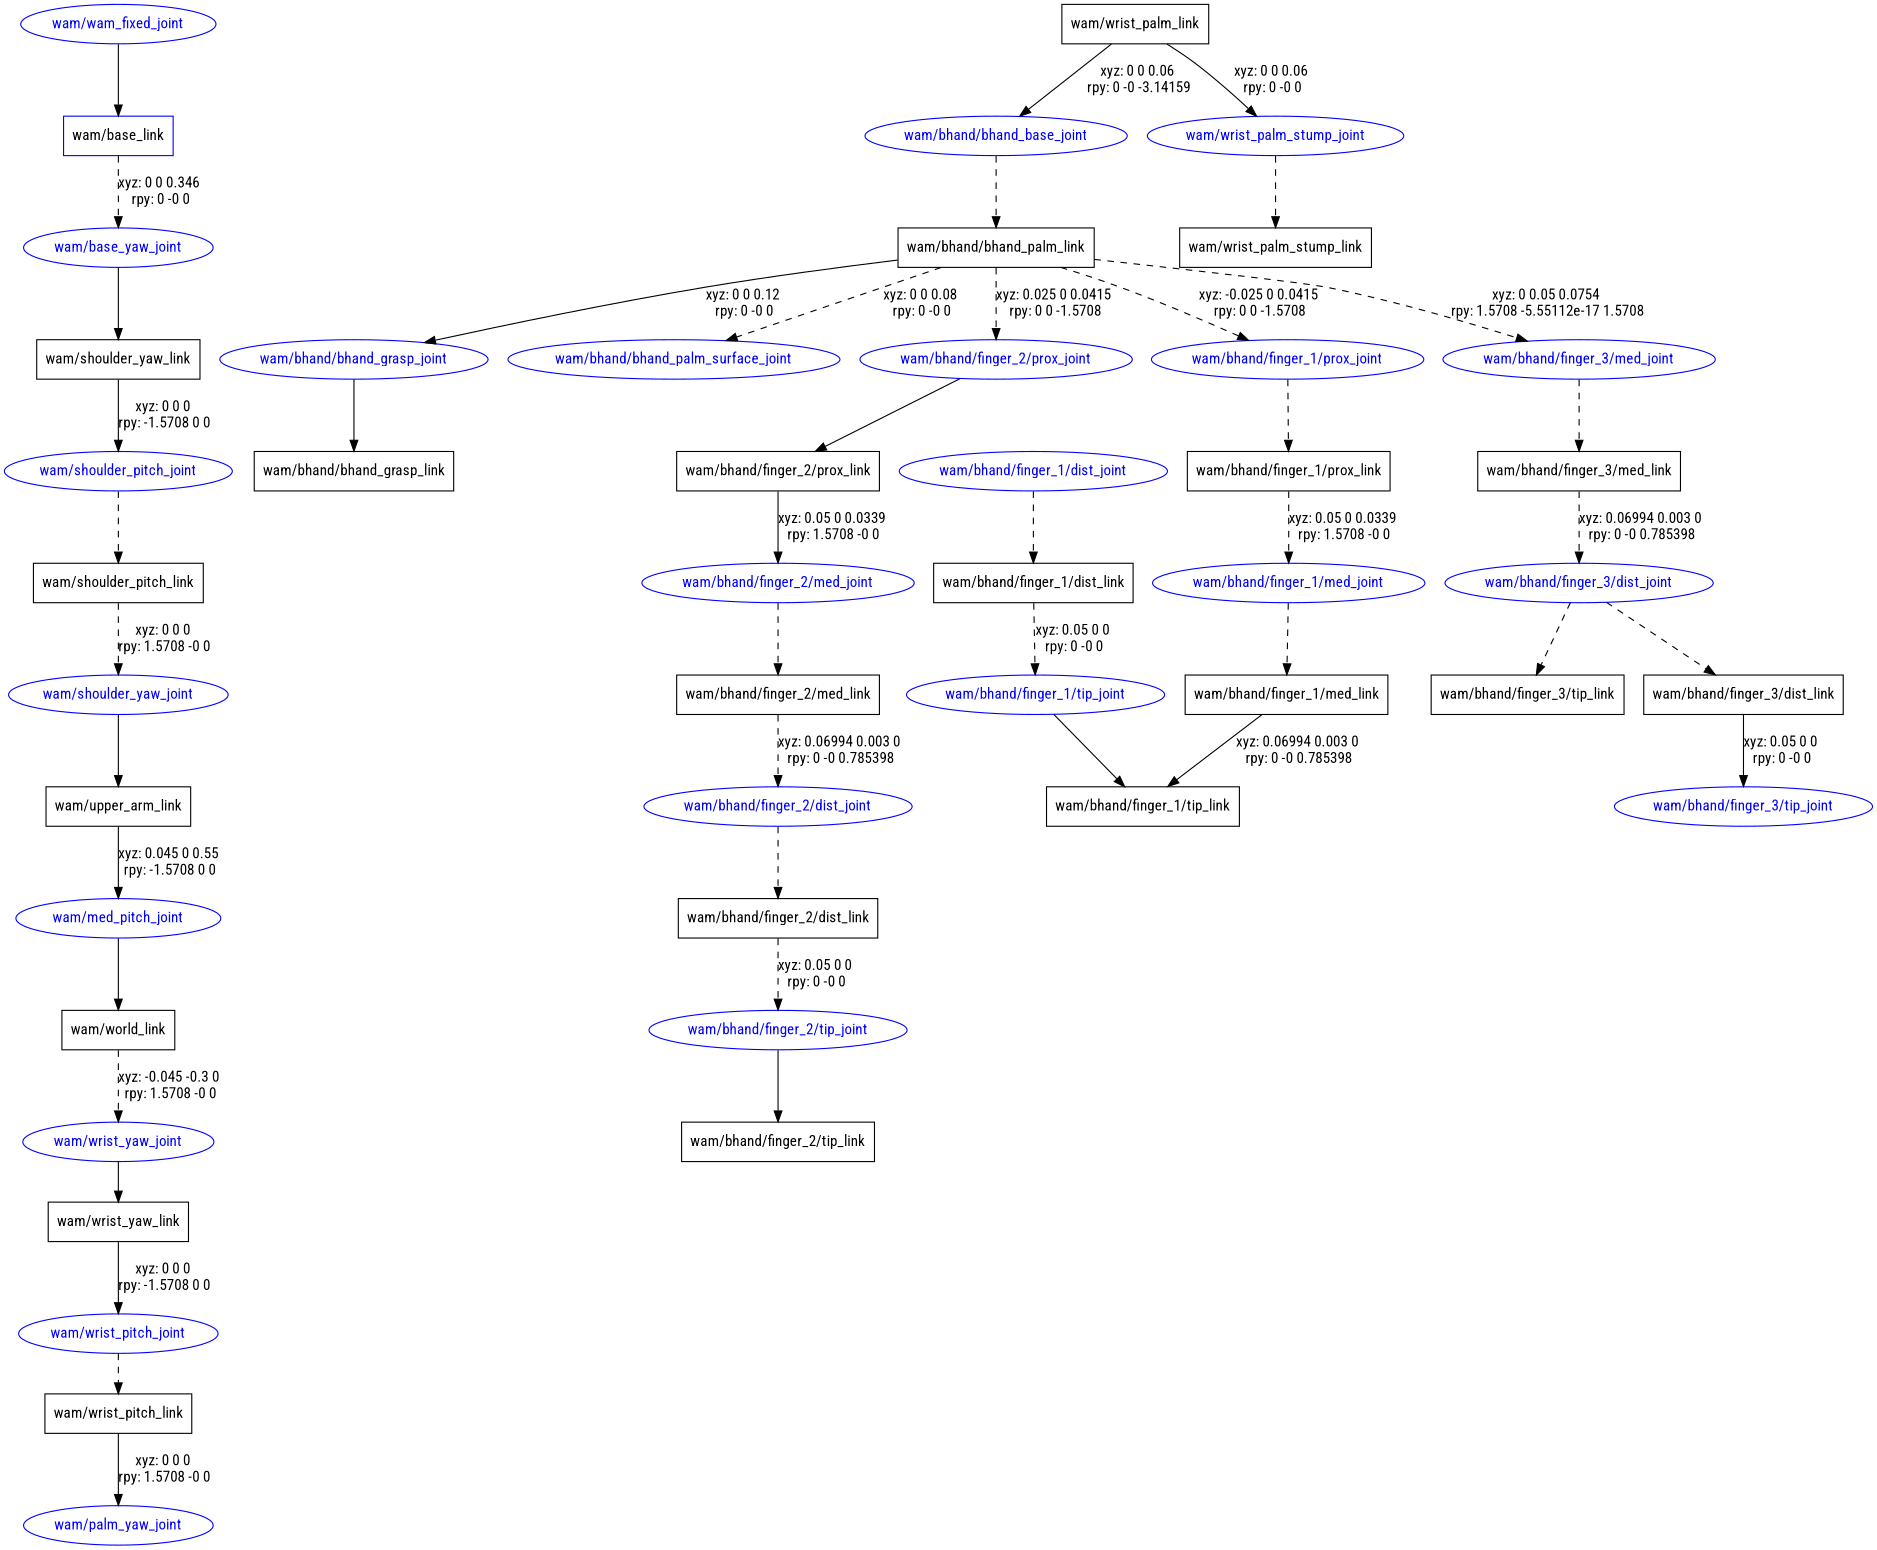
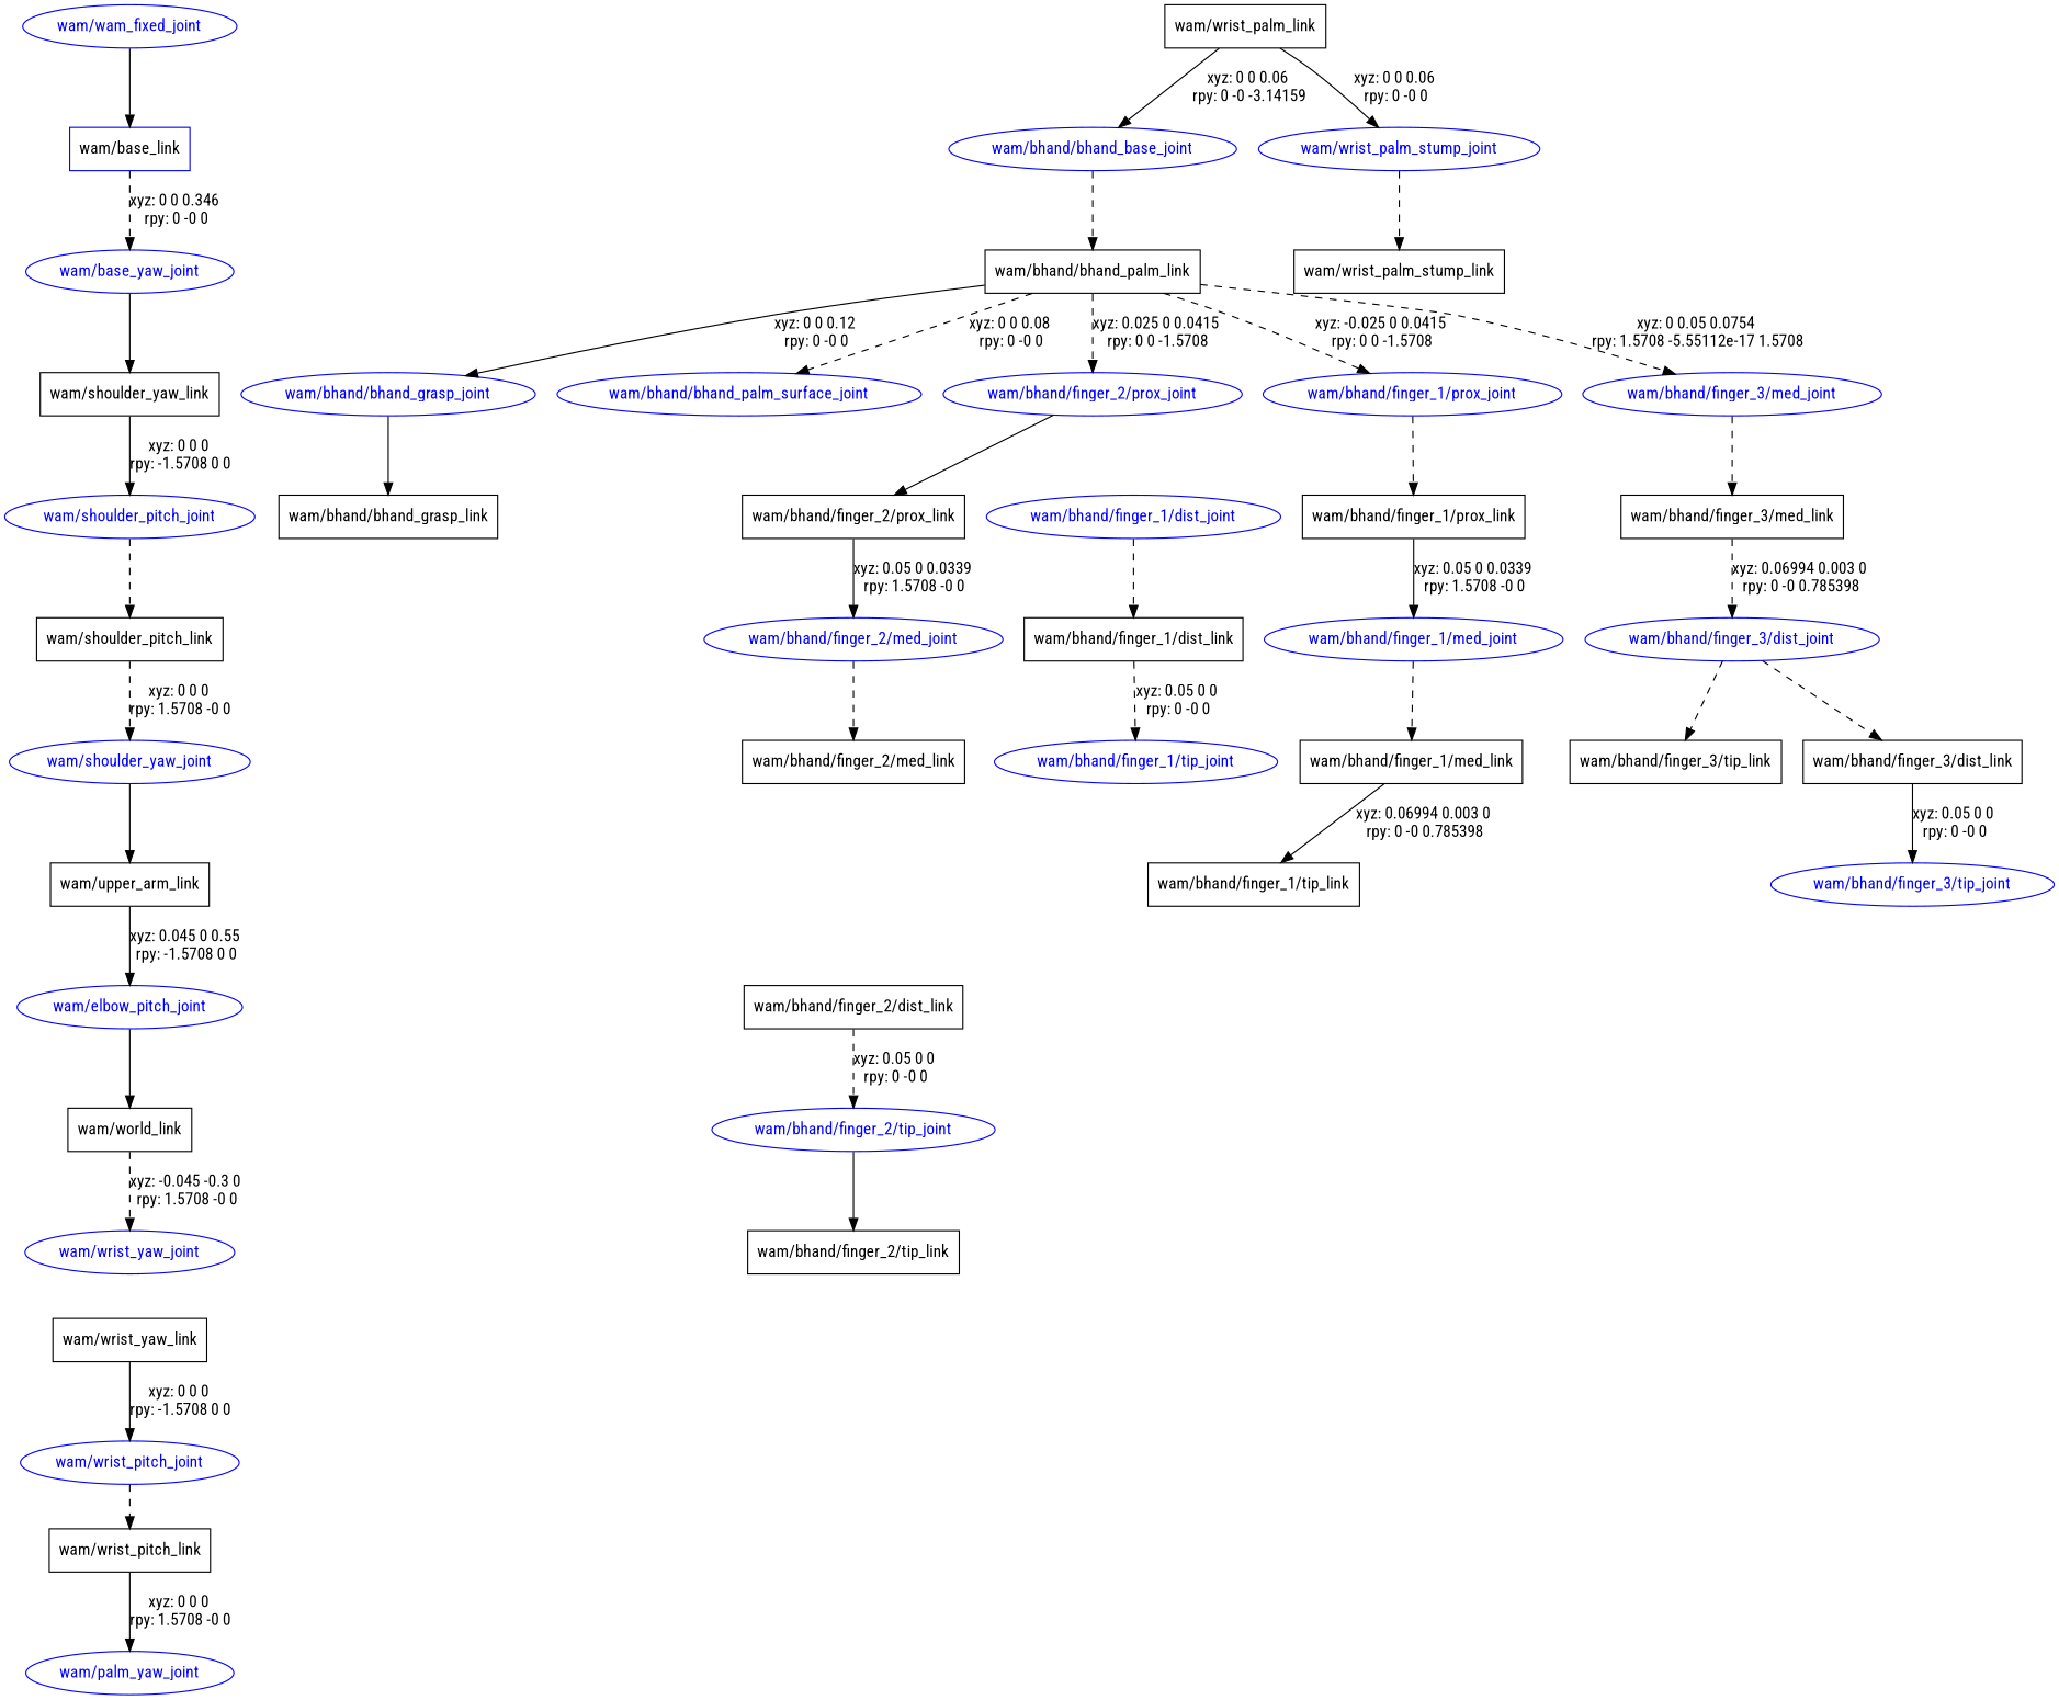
  digraph {
    fontname="Roboto Condensed"
    node [color=blue fontcolor=blue fontname="Roboto Condensed" shape=ellipse]
    edge [fontname="Roboto Condensed" style=dashed]
    "wam/wam_fixed_joint"
    n2 [label="wam/base_link" shape=box fontcolor=""]
    "wam/base_yaw_joint"
    n4 [label="wam/shoulder_yaw_link" shape=box color="" fontcolor=""]
    "wam/shoulder_pitch_joint"
    n6 [label="wam/shoulder_pitch_link" shape=box color="" fontcolor=""]
    "wam/shoulder_yaw_joint"
    n8 [label="wam/upper_arm_link" shape=box color="" fontcolor=""]
-   "wam/elbow_pitch_joint" [label="wam/med_pitch_joint"]
+   "wam/elbow_pitch_joint"
    n10 [label="wam/world_link" shape=box color="" fontcolor=""]
    "wam/wrist_yaw_joint"
    n12 [label="wam/wrist_yaw_link" shape=box color="" fontcolor=""]
    "wam/wrist_pitch_joint"
    n14 [label="wam/wrist_pitch_link" shape=box color="" fontcolor=""]
    "wam/palm_yaw_joint"
    n16 [label="wam/wrist_palm_link" shape=box color="" fontcolor=""]
    "wam/bhand/bhand_base_joint"
    "wam/wrist_palm_stump_joint"
    n19 [label="wam/bhand/bhand_palm_link" shape=box color="" fontcolor=""]
    n20 [label="wam/wrist_palm_stump_link" shape=box color="" fontcolor=""]
    "wam/bhand/bhand_grasp_joint"
    "wam/bhand/bhand_palm_surface_joint"
    "wam/bhand/finger_1/prox_joint"
    "wam/bhand/finger_2/prox_joint"
    "wam/bhand/finger_3/med_joint"
    n26 [label="wam/bhand/bhand_grasp_link" shape=box color="" fontcolor=""]
    n27 [label="wam/bhand/finger_1/prox_link" shape=box color="" fontcolor=""]
    n28 [label="wam/bhand/finger_2/prox_link" shape=box color="" fontcolor=""]
    n29 [label="wam/bhand/finger_3/med_link" shape=box color="" fontcolor=""]
    "wam/bhand/finger_1/med_joint"
    n31 [label="wam/bhand/finger_1/med_link" shape=box color="" fontcolor=""]
    n32 [label="wam/bhand/finger_1/tip_link" shape=box color="" fontcolor=""]
    "wam/bhand/finger_1/dist_joint"
    n34 [label="wam/bhand/finger_1/dist_link" shape=box color="" fontcolor=""]
    "wam/bhand/finger_1/tip_joint"
    "wam/bhand/finger_2/med_joint"
    n37 [label="wam/bhand/finger_2/med_link" shape=box color="" fontcolor=""]
-   "wam/bhand/finger_2/dist_joint"
    n39 [label="wam/bhand/finger_2/dist_link" shape=box color="" fontcolor=""]
    "wam/bhand/finger_2/tip_joint"
    n41 [label="wam/bhand/finger_2/tip_link" shape=box color="" fontcolor=""]
    "wam/bhand/finger_3/dist_joint"
    n43 [label="wam/bhand/finger_3/dist_link" shape=box color="" fontcolor=""]
    n44 [label="wam/bhand/finger_3/tip_link" shape=box color="" fontcolor=""]
    "wam/bhand/finger_3/tip_joint"
    "wam/wam_fixed_joint" -> n2 [style=solid]
    n2 -> "wam/base_yaw_joint" [label="xyz: 0 0 0.346 \nrpy: 0 -0 0"]
    "wam/base_yaw_joint" -> n4 [style=solid]
    n4 -> "wam/shoulder_pitch_joint" [label="xyz: 0 0 0 \nrpy: -1.5708 0 0" style=solid]
    "wam/shoulder_pitch_joint" -> n6
    n6 -> "wam/shoulder_yaw_joint" [label="xyz: 0 0 0 \nrpy: 1.5708 -0 0"]
    "wam/shoulder_yaw_joint" -> n8 [style=solid]
    n8 -> "wam/elbow_pitch_joint" [label="xyz: 0.045 0 0.55 \nrpy: -1.5708 0 0" style=solid]
    "wam/elbow_pitch_joint" -> n10 [style=solid]
    n10 -> "wam/wrist_yaw_joint" [label="xyz: -0.045 -0.3 0 \nrpy: 1.5708 -0 0"]
-   "wam/wrist_yaw_joint" -> n12 [style=solid]
    n12 -> "wam/wrist_pitch_joint" [label="xyz: 0 0 0 \nrpy: -1.5708 0 0" style=solid]
    "wam/wrist_pitch_joint" -> n14
    n14 -> "wam/palm_yaw_joint" [label="xyz: 0 0 0 \nrpy: 1.5708 -0 0" style=solid]
    n16 -> "wam/bhand/bhand_base_joint" [label="xyz: 0 0 0.06 \nrpy: 0 -0 -3.14159" style=solid]
    n16 -> "wam/wrist_palm_stump_joint" [label="xyz: 0 0 0.06 \nrpy: 0 -0 0" style=solid]
    "wam/bhand/bhand_base_joint" -> n19
    "wam/wrist_palm_stump_joint" -> n20
    n19 -> "wam/bhand/bhand_grasp_joint" [label="xyz: 0 0 0.12 \nrpy: 0 -0 0" style=solid]
    n19 -> "wam/bhand/bhand_palm_surface_joint" [label="xyz: 0 0 0.08 \nrpy: 0 -0 0"]
    n19 -> "wam/bhand/finger_1/prox_joint" [label="xyz: -0.025 0 0.0415 \nrpy: 0 0 -1.5708"]
    n19 -> "wam/bhand/finger_2/prox_joint" [label="xyz: 0.025 0 0.0415 \nrpy: 0 0 -1.5708"]
    n19 -> "wam/bhand/finger_3/med_joint" [label="xyz: 0 0.05 0.0754 \nrpy: 1.5708 -5.55112e-17 1.5708"]
    "wam/bhand/bhand_grasp_joint" -> n26 [style=solid]
    "wam/bhand/finger_1/prox_joint" -> n27
    "wam/bhand/finger_2/prox_joint" -> n28 [style=solid]
    "wam/bhand/finger_3/med_joint" -> n29
-   n27 -> "wam/bhand/finger_1/med_joint" [label="xyz: 0.05 0 0.0339 \nrpy: 1.5708 -0 0"]
+   n27 -> "wam/bhand/finger_1/med_joint" [label="xyz: 0.05 0 0.0339 \nrpy: 1.5708 -0 0" style=solid]
    n28 -> "wam/bhand/finger_2/med_joint" [label="xyz: 0.05 0 0.0339 \nrpy: 1.5708 -0 0" style=solid]
    n29 -> "wam/bhand/finger_3/dist_joint" [label="xyz: 0.06994 0.003 0 \nrpy: 0 -0 0.785398"]
    "wam/bhand/finger_1/med_joint" -> n31
    n31 -> n32 [label="xyz: 0.06994 0.003 0 \nrpy: 0 -0 0.785398" style=solid]
    "wam/bhand/finger_1/dist_joint" -> n34
    n34 -> "wam/bhand/finger_1/tip_joint" [label="xyz: 0.05 0 0 \nrpy: 0 -0 0"]
-   "wam/bhand/finger_1/tip_joint" -> n32 [style=solid]
    "wam/bhand/finger_2/med_joint" -> n37
-   n37 -> "wam/bhand/finger_2/dist_joint" [label="xyz: 0.06994 0.003 0 \nrpy: 0 -0 0.785398"]
-   "wam/bhand/finger_2/dist_joint" -> n39
    n39 -> "wam/bhand/finger_2/tip_joint" [label="xyz: 0.05 0 0 \nrpy: 0 -0 0"]
    "wam/bhand/finger_2/tip_joint" -> n41 [style=solid]
    "wam/bhand/finger_3/dist_joint" -> n43
    "wam/bhand/finger_3/dist_joint" -> n44
    n43 -> "wam/bhand/finger_3/tip_joint" [label="xyz: 0.05 0 0 \nrpy: 0 -0 0" style=solid]
  }
